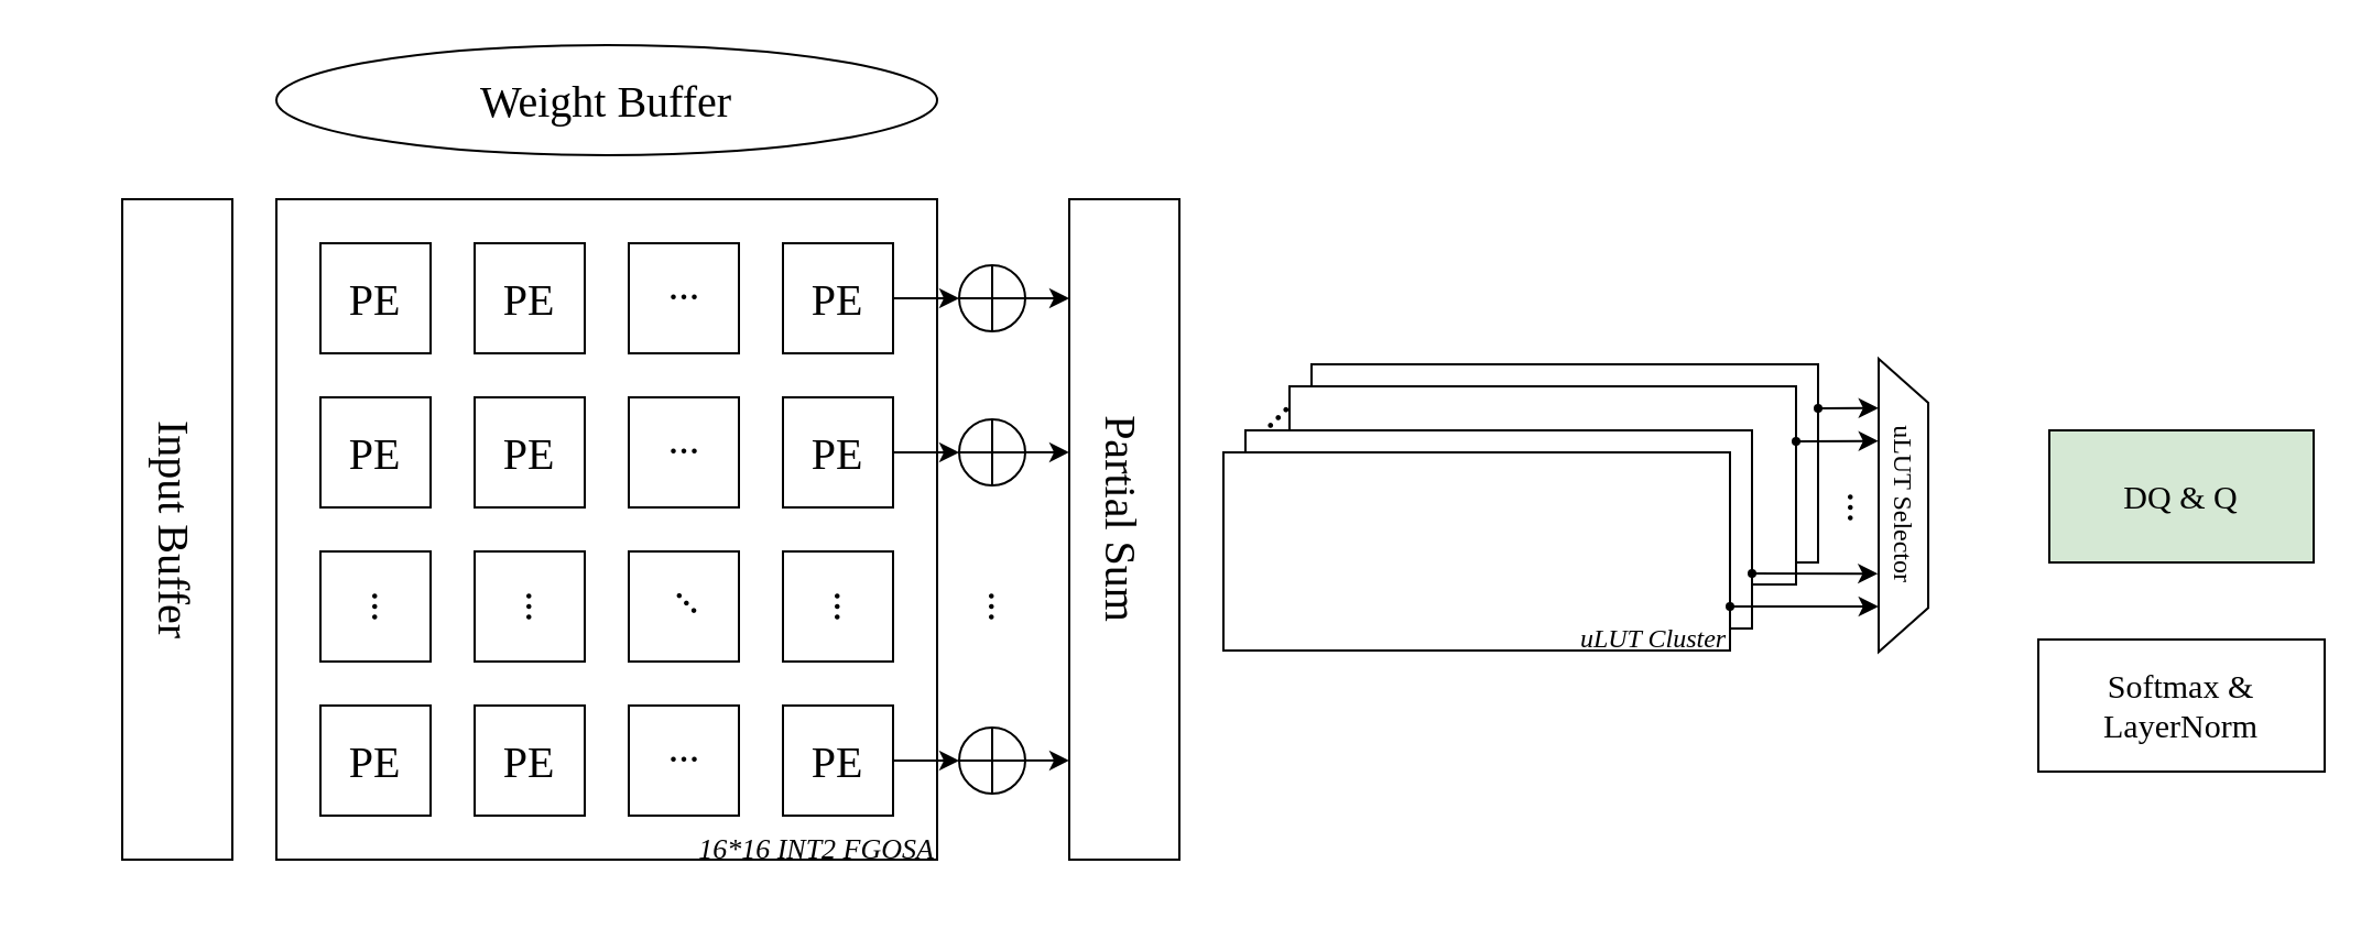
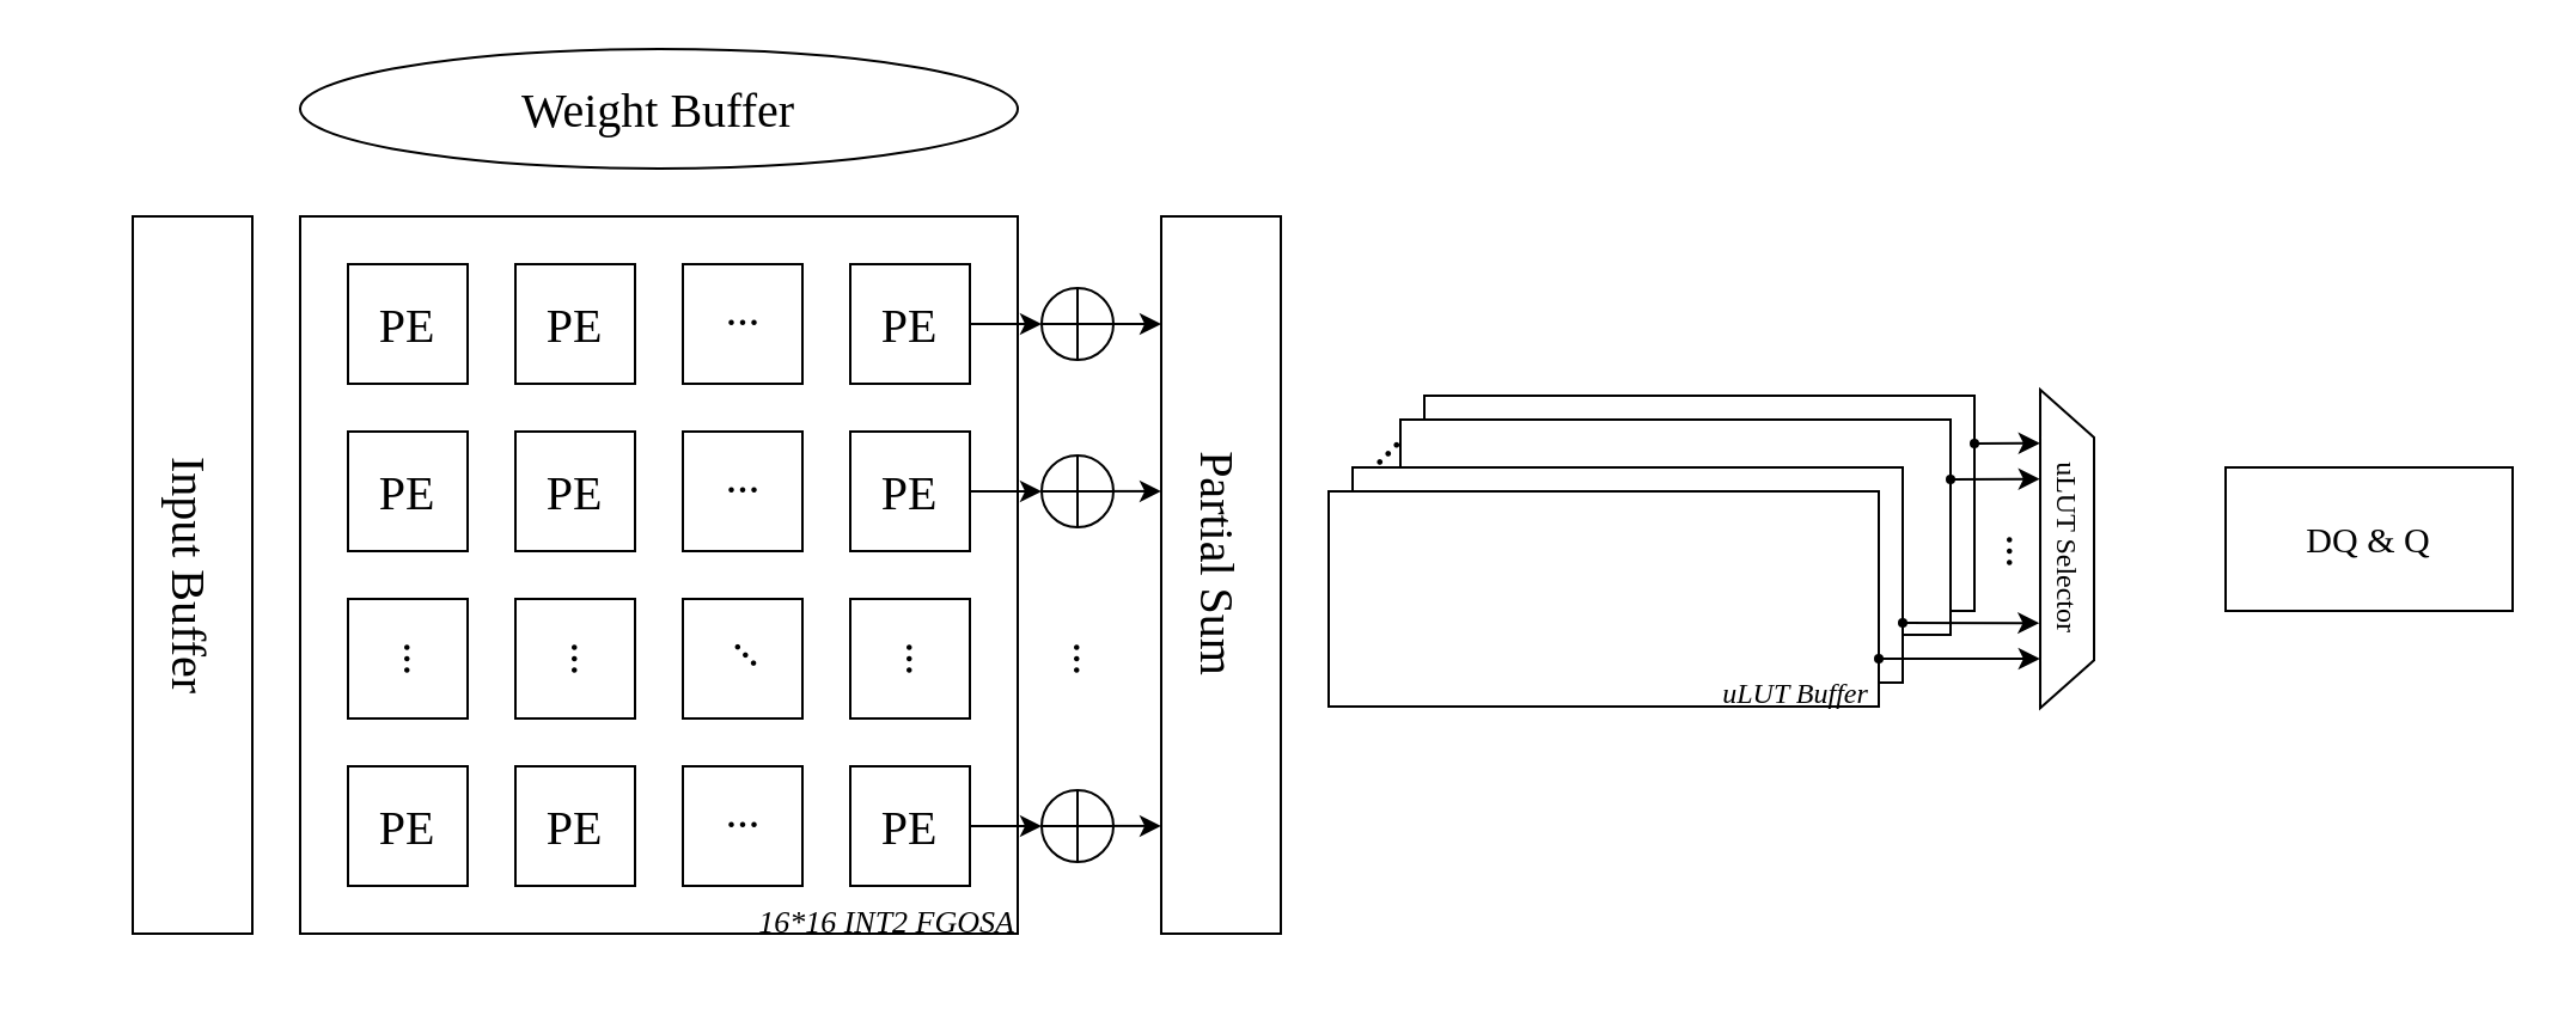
  <mxCell id="0" />
  <mxCell id="1" parent="0" />
  <mxCell id="2" value="" style="rounded=0;whiteSpace=wrap;html=1;" vertex="1" parent="1"><mxGeometry x="595" y="165" width="230" height="90" as="geometry" /></mxCell>
  <mxCell id="3" value="" style="rounded=0;whiteSpace=wrap;html=1;" vertex="1" parent="1"><mxGeometry x="125" y="90" width="300" height="300" as="geometry" /></mxCell>
  <mxCell id="4" value="&lt;font face=&quot;Times New Roman&quot; style=&quot;font-size: 20px;&quot;&gt;PE&lt;/font&gt;" style="rounded=0;whiteSpace=wrap;html=1;" vertex="1" parent="1"><mxGeometry x="145" y="110" width="50" height="50" as="geometry" /></mxCell>
  <mxCell id="5" value="&lt;span style=&quot;font-family: &amp;quot;Times New Roman&amp;quot;; font-size: 20px;&quot;&gt;PE&lt;/span&gt;" style="rounded=0;whiteSpace=wrap;html=1;" vertex="1" parent="1"><mxGeometry x="215" y="110" width="50" height="50" as="geometry" /></mxCell>
  <mxCell id="6" value="" style="rounded=0;whiteSpace=wrap;html=1;" vertex="1" parent="1"><mxGeometry x="285" y="110" width="50" height="50" as="geometry" /></mxCell>
  <mxCell id="7" value="" style="edgeStyle=orthogonalEdgeStyle;rounded=0;orthogonalLoop=1;jettySize=auto;html=1;" edge="1" parent="1" source="8" target="42"><mxGeometry relative="1" as="geometry" /></mxCell>
  <mxCell id="8" value="&lt;span style=&quot;font-family: &amp;quot;Times New Roman&amp;quot;; font-size: 20px;&quot;&gt;PE&lt;/span&gt;" style="rounded=0;whiteSpace=wrap;html=1;" vertex="1" parent="1"><mxGeometry x="355" y="110" width="50" height="50" as="geometry" /></mxCell>
  <mxCell id="9" value="&lt;span style=&quot;font-family: &amp;quot;Times New Roman&amp;quot;; font-size: 20px;&quot;&gt;PE&lt;/span&gt;" style="rounded=0;whiteSpace=wrap;html=1;" vertex="1" parent="1"><mxGeometry x="145" y="180" width="50" height="50" as="geometry" /></mxCell>
  <mxCell id="10" value="&lt;span style=&quot;font-family: &amp;quot;Times New Roman&amp;quot;; font-size: 20px;&quot;&gt;PE&lt;/span&gt;" style="rounded=0;whiteSpace=wrap;html=1;" vertex="1" parent="1"><mxGeometry x="215" y="180" width="50" height="50" as="geometry" /></mxCell>
  <mxCell id="11" value="" style="rounded=0;whiteSpace=wrap;html=1;" vertex="1" parent="1"><mxGeometry x="285" y="180" width="50" height="50" as="geometry" /></mxCell>
  <mxCell id="12" value="" style="edgeStyle=orthogonalEdgeStyle;rounded=0;orthogonalLoop=1;jettySize=auto;html=1;" edge="1" parent="1" source="13" target="43"><mxGeometry relative="1" as="geometry" /></mxCell>
  <mxCell id="13" value="&lt;span style=&quot;font-family: &amp;quot;Times New Roman&amp;quot;; font-size: 20px;&quot;&gt;PE&lt;/span&gt;" style="rounded=0;whiteSpace=wrap;html=1;" vertex="1" parent="1"><mxGeometry x="355" y="180" width="50" height="50" as="geometry" /></mxCell>
  <mxCell id="14" value="" style="rounded=0;whiteSpace=wrap;html=1;" vertex="1" parent="1"><mxGeometry x="145" y="250" width="50" height="50" as="geometry" /></mxCell>
  <mxCell id="15" value="" style="rounded=0;whiteSpace=wrap;html=1;" vertex="1" parent="1"><mxGeometry x="215" y="250" width="50" height="50" as="geometry" /></mxCell>
  <mxCell id="16" value="" style="rounded=0;whiteSpace=wrap;html=1;" vertex="1" parent="1"><mxGeometry x="285" y="250" width="50" height="50" as="geometry" /></mxCell>
  <mxCell id="17" value="" style="rounded=0;whiteSpace=wrap;html=1;" vertex="1" parent="1"><mxGeometry x="355" y="250" width="50" height="50" as="geometry" /></mxCell>
  <mxCell id="18" value="&lt;span style=&quot;font-family: &amp;quot;Times New Roman&amp;quot;; font-size: 20px;&quot;&gt;PE&lt;/span&gt;" style="rounded=0;whiteSpace=wrap;html=1;" vertex="1" parent="1"><mxGeometry x="145" y="320" width="50" height="50" as="geometry" /></mxCell>
  <mxCell id="19" value="&lt;span style=&quot;font-family: &amp;quot;Times New Roman&amp;quot;; font-size: 20px;&quot;&gt;PE&lt;/span&gt;" style="rounded=0;whiteSpace=wrap;html=1;" vertex="1" parent="1"><mxGeometry x="215" y="320" width="50" height="50" as="geometry" /></mxCell>
  <mxCell id="20" value="" style="rounded=0;whiteSpace=wrap;html=1;" vertex="1" parent="1"><mxGeometry x="285" y="320" width="50" height="50" as="geometry" /></mxCell>
  <mxCell id="21" value="" style="edgeStyle=orthogonalEdgeStyle;rounded=0;orthogonalLoop=1;jettySize=auto;html=1;" edge="1" parent="1" source="22" target="44"><mxGeometry relative="1" as="geometry" /></mxCell>
  <mxCell id="22" value="&lt;span style=&quot;font-family: &amp;quot;Times New Roman&amp;quot;; font-size: 20px;&quot;&gt;PE&lt;/span&gt;" style="rounded=0;whiteSpace=wrap;html=1;" vertex="1" parent="1"><mxGeometry x="355" y="320" width="50" height="50" as="geometry" /></mxCell>
  <mxCell id="23" value="&lt;font style=&quot;font-size: 19px;&quot; face=&quot;Times New Roman&quot;&gt;...&lt;/font&gt;" style="text;html=1;align=center;verticalAlign=middle;resizable=0;points=[];autosize=1;strokeColor=none;fillColor=none;" vertex="1" parent="1"><mxGeometry x="290" y="110" width="40" height="40" as="geometry" /></mxCell>
  <mxCell id="24" value="&lt;font style=&quot;font-size: 19px;&quot; face=&quot;Times New Roman&quot;&gt;...&lt;/font&gt;" style="text;html=1;align=center;verticalAlign=middle;resizable=0;points=[];autosize=1;strokeColor=none;fillColor=none;" vertex="1" parent="1"><mxGeometry x="290" y="180" width="40" height="40" as="geometry" /></mxCell>
  <mxCell id="25" value="&lt;font style=&quot;font-size: 19px;&quot; face=&quot;Times New Roman&quot;&gt;...&lt;/font&gt;" style="text;html=1;align=center;verticalAlign=middle;resizable=0;points=[];autosize=1;strokeColor=none;fillColor=none;" vertex="1" parent="1"><mxGeometry x="290" y="320" width="40" height="40" as="geometry" /></mxCell>
  <mxCell id="26" value="&lt;font style=&quot;font-size: 19px;&quot; face=&quot;Times New Roman&quot;&gt;...&lt;/font&gt;" style="text;html=1;align=center;verticalAlign=middle;resizable=0;points=[];autosize=1;strokeColor=none;fillColor=none;rotation=90;" vertex="1" parent="1"><mxGeometry x="365" y="255" width="40" height="40" as="geometry" /></mxCell>
  <mxCell id="27" value="&lt;font style=&quot;font-size: 19px;&quot; face=&quot;Times New Roman&quot;&gt;...&lt;/font&gt;" style="text;html=1;align=center;verticalAlign=middle;resizable=0;points=[];autosize=1;strokeColor=none;fillColor=none;rotation=90;" vertex="1" parent="1"><mxGeometry x="225" y="255" width="40" height="40" as="geometry" /></mxCell>
  <mxCell id="28" value="&lt;font style=&quot;font-size: 19px;&quot; face=&quot;Times New Roman&quot;&gt;...&lt;/font&gt;" style="text;html=1;align=center;verticalAlign=middle;resizable=0;points=[];autosize=1;strokeColor=none;fillColor=none;rotation=90;" vertex="1" parent="1"><mxGeometry x="155" y="255" width="40" height="40" as="geometry" /></mxCell>
  <mxCell id="29" value="&lt;font face=&quot;Times New Roman&quot; style=&quot;font-size: 19px;&quot;&gt;...&lt;/font&gt;" style="text;html=1;align=center;verticalAlign=middle;resizable=0;points=[];autosize=1;strokeColor=none;fillColor=none;rotation=45;" vertex="1" parent="1"><mxGeometry x="295" y="250" width="40" height="40" as="geometry" /></mxCell>
  <mxCell id="30" value="" style="rounded=0;whiteSpace=wrap;html=1;" vertex="1" parent="1"><mxGeometry x="585" y="175" width="230" height="90" as="geometry" /></mxCell>
  <mxCell id="31" value="" style="rounded=0;whiteSpace=wrap;html=1;" vertex="1" parent="1"><mxGeometry x="565" y="195" width="230" height="90" as="geometry" /></mxCell>
  <mxCell id="32" value="" style="rounded=0;whiteSpace=wrap;html=1;" vertex="1" parent="1"><mxGeometry x="555" y="205" width="230" height="90" as="geometry" /></mxCell>
  <mxCell id="33" value="&lt;font face=&quot;Times New Roman&quot; style=&quot;font-size: 20px;&quot;&gt;...&lt;/font&gt;" style="text;html=1;align=center;verticalAlign=middle;resizable=0;points=[];autosize=1;strokeColor=none;fillColor=none;rotation=-45;" vertex="1" parent="1"><mxGeometry x="555" y="165" width="40" height="40" as="geometry" /></mxCell>
- <mxCell id="34" value="&lt;font face=&quot;Times New Roman&quot;&gt;&lt;i&gt;uLUT Cluster&lt;/i&gt;&lt;/font&gt;" style="text;html=1;align=center;verticalAlign=middle;resizable=0;points=[];autosize=1;strokeColor=none;fillColor=none;" vertex="1" parent="1"><mxGeometry x="705" y="275" width="90" height="30" as="geometry" /></mxCell>
- <mxCell id="35" value="&lt;font face=&quot;Times New Roman&quot; style=&quot;font-size: 15px;&quot;&gt;Softmax &amp;amp; LayerNorm&lt;/font&gt;" style="rounded=0;whiteSpace=wrap;html=1;" vertex="1" parent="1"><mxGeometry x="925" y="290" width="130" height="60" as="geometry" /></mxCell>
+ <mxCell id="34" value="&lt;font face=&quot;Times New Roman&quot;&gt;&lt;i&gt;uLUT Buffer&lt;/i&gt;&lt;/font&gt;" style="text;html=1;align=center;verticalAlign=middle;resizable=0;points=[];autosize=1;strokeColor=none;fillColor=none;" vertex="1" parent="1"><mxGeometry x="705" y="275" width="90" height="30" as="geometry" /></mxCell>
  <mxCell id="36" value="" style="rounded=0;whiteSpace=wrap;html=1;" vertex="1" parent="1"><mxGeometry x="55" y="90" width="50" height="300" as="geometry" /></mxCell>
- <mxCell id="37" value="&lt;font style=&quot;font-size: 15px;&quot; face=&quot;Times New Roman&quot;&gt;DQ &amp;amp; Q&lt;/font&gt;" style="whiteSpace=wrap;html=1;fillColor=#d5e8d4;" vertex="1" parent="1"><mxGeometry x="930" y="195" width="120" height="60" as="geometry" /></mxCell>
+ <mxCell id="37" value="&lt;font style=&quot;font-size: 15px;&quot; face=&quot;Times New Roman&quot;&gt;DQ &amp;amp; Q&lt;/font&gt;" style="whiteSpace=wrap;html=1;" vertex="1" parent="1"><mxGeometry x="930" y="195" width="120" height="60" as="geometry" /></mxCell>
  <mxCell id="38" value="&lt;i style=&quot;font-family: &amp;quot;Times New Roman&amp;quot;; font-size: 13px;&quot;&gt;16*16 INT2 FGOSA&lt;/i&gt;" style="text;html=1;align=center;verticalAlign=middle;resizable=0;points=[];autosize=1;strokeColor=none;fillColor=none;" vertex="1" parent="1"><mxGeometry x="305" y="370" width="130" height="30" as="geometry" /></mxCell>
  <mxCell id="39" value="&lt;font style=&quot;font-size: 20px;&quot; face=&quot;Times New Roman&quot;&gt;Input Buffer&lt;/font&gt;" style="text;html=1;align=center;verticalAlign=middle;resizable=0;points=[];autosize=1;strokeColor=none;fillColor=none;rotation=90;" vertex="1" parent="1"><mxGeometry x="20" y="220" width="120" height="40" as="geometry" /></mxCell>
  <mxCell id="40" value="&lt;font face=&quot;Times New Roman&quot; style=&quot;font-size: 20px;&quot;&gt;Weight Buffer&lt;/font&gt;" style="ellipse;whiteSpace=wrap;html=1;" vertex="1" parent="1"><mxGeometry x="125" y="20" width="300" height="50" as="geometry" /></mxCell>
  <mxCell id="41" value="" style="edgeStyle=orthogonalEdgeStyle;rounded=0;orthogonalLoop=1;jettySize=auto;html=1;" edge="1" parent="1" source="42"><mxGeometry relative="1" as="geometry"><mxPoint x="485" y="135" as="targetPoint" /></mxGeometry></mxCell>
  <mxCell id="42" value="" style="shape=orEllipse;perimeter=ellipsePerimeter;whiteSpace=wrap;html=1;backgroundOutline=1;" vertex="1" parent="1"><mxGeometry x="435" y="120" width="30" height="30" as="geometry" /></mxCell>
  <mxCell id="43" value="" style="shape=orEllipse;perimeter=ellipsePerimeter;whiteSpace=wrap;html=1;backgroundOutline=1;" vertex="1" parent="1"><mxGeometry x="435" y="190" width="30" height="30" as="geometry" /></mxCell>
  <mxCell id="44" value="" style="shape=orEllipse;perimeter=ellipsePerimeter;whiteSpace=wrap;html=1;backgroundOutline=1;" vertex="1" parent="1"><mxGeometry x="435" y="330" width="30" height="30" as="geometry" /></mxCell>
  <mxCell id="45" value="" style="edgeStyle=orthogonalEdgeStyle;rounded=0;orthogonalLoop=1;jettySize=auto;html=1;" edge="1" parent="1"><mxGeometry relative="1" as="geometry"><mxPoint x="465" y="204.95" as="sourcePoint" /><mxPoint x="485" y="204.95" as="targetPoint" /></mxGeometry></mxCell>
  <mxCell id="46" value="" style="edgeStyle=orthogonalEdgeStyle;rounded=0;orthogonalLoop=1;jettySize=auto;html=1;" edge="1" parent="1"><mxGeometry relative="1" as="geometry"><mxPoint x="465" y="344.95" as="sourcePoint" /><mxPoint x="485" y="344.95" as="targetPoint" /></mxGeometry></mxCell>
  <mxCell id="47" value="&lt;font style=&quot;font-size: 19px;&quot; face=&quot;Times New Roman&quot;&gt;...&lt;/font&gt;" style="text;html=1;align=center;verticalAlign=middle;resizable=0;points=[];autosize=1;strokeColor=none;fillColor=none;rotation=90;" vertex="1" parent="1"><mxGeometry x="435" y="255" width="40" height="40" as="geometry" /></mxCell>
  <mxCell id="48" value="" style="rounded=0;whiteSpace=wrap;html=1;" vertex="1" parent="1"><mxGeometry x="485" y="90" width="50" height="300" as="geometry" /></mxCell>
  <mxCell id="49" value="&lt;font style=&quot;font-size: 20px;&quot; face=&quot;Times New Roman&quot;&gt;Partial Sum&lt;/font&gt;" style="text;html=1;align=center;verticalAlign=middle;resizable=0;points=[];autosize=1;strokeColor=none;fillColor=none;rotation=90;" vertex="1" parent="1"><mxGeometry x="450" y="215" width="120" height="40" as="geometry" /></mxCell>
  <mxCell id="50" value="&lt;font face=&quot;Times New Roman&quot;&gt;uLUT Selector&lt;/font&gt;" style="shape=trapezoid;perimeter=trapezoidPerimeter;whiteSpace=wrap;html=1;fixedSize=1;rotation=90;" vertex="1" parent="1"><mxGeometry x="797.2" y="217.81" width="133.12" height="22.5" as="geometry" /></mxCell>
  <mxCell id="51" value="" style="endArrow=classic;html=1;rounded=0;entryX=0.206;entryY=1.005;entryDx=0;entryDy=0;entryPerimeter=0;" edge="1" parent="1"><mxGeometry width="50" height="50" relative="1" as="geometry"><mxPoint x="825" y="184.94" as="sourcePoint" /><mxPoint x="852.397" y="184.863" as="targetPoint" /></mxGeometry></mxCell>
  <mxCell id="52" value="" style="endArrow=classic;html=1;rounded=0;entryX=0.206;entryY=1.005;entryDx=0;entryDy=0;entryPerimeter=0;" edge="1" parent="1"><mxGeometry width="50" height="50" relative="1" as="geometry"><mxPoint x="815" y="200" as="sourcePoint" /><mxPoint x="852.397" y="199.86" as="targetPoint" /></mxGeometry></mxCell>
  <mxCell id="53" value="" style="endArrow=classic;html=1;rounded=0;entryX=0.206;entryY=1.005;entryDx=0;entryDy=0;entryPerimeter=0;exitX=0.883;exitY=0.001;exitDx=0;exitDy=0;exitPerimeter=0;" edge="1" parent="1" source="34"><mxGeometry width="50" height="50" relative="1" as="geometry"><mxPoint x="815" y="275.14" as="sourcePoint" /><mxPoint x="852.397" y="275" as="targetPoint" /></mxGeometry></mxCell>
  <mxCell id="54" value="" style="shape=waypoint;sketch=0;fillStyle=solid;size=6;pointerEvents=1;points=[];fillColor=none;resizable=0;rotatable=0;perimeter=centerPerimeter;snapToPoint=1;fontSize=11;strokeWidth=0;" vertex="1" parent="1"><mxGeometry x="775" y="265" width="20" height="20" as="geometry" /></mxCell>
  <mxCell id="55" value="" style="shape=waypoint;sketch=0;fillStyle=solid;size=6;pointerEvents=1;points=[];fillColor=none;resizable=0;rotatable=0;perimeter=centerPerimeter;snapToPoint=1;fontSize=11;strokeWidth=0;" vertex="1" parent="1"><mxGeometry x="805" y="190" width="20" height="20" as="geometry" /></mxCell>
  <mxCell id="56" value="" style="shape=waypoint;sketch=0;fillStyle=solid;size=6;pointerEvents=1;points=[];fillColor=none;resizable=0;rotatable=0;perimeter=centerPerimeter;snapToPoint=1;fontSize=11;strokeWidth=0;" vertex="1" parent="1"><mxGeometry x="815" y="175" width="20" height="20" as="geometry" /></mxCell>
  <mxCell id="57" value="" style="shape=waypoint;sketch=0;fillStyle=solid;size=6;pointerEvents=1;points=[];fillColor=none;resizable=0;rotatable=0;perimeter=centerPerimeter;snapToPoint=1;fontSize=11;strokeWidth=0;" vertex="1" parent="1"><mxGeometry x="785" y="250" width="20" height="20" as="geometry" /></mxCell>
  <mxCell id="58" value="" style="endArrow=classic;html=1;rounded=0;entryX=0.733;entryY=1.015;entryDx=0;entryDy=0;entryPerimeter=0;" edge="1" parent="1" target="50"><mxGeometry width="50" height="50" relative="1" as="geometry"><mxPoint x="795" y="260" as="sourcePoint" /><mxPoint x="849.197" y="259.93" as="targetPoint" /></mxGeometry></mxCell>
  <mxCell id="59" value="&lt;font style=&quot;font-size: 19px;&quot; face=&quot;Times New Roman&quot;&gt;...&lt;/font&gt;" style="text;html=1;align=center;verticalAlign=middle;resizable=0;points=[];autosize=1;strokeColor=none;fillColor=none;rotation=90;" vertex="1" parent="1"><mxGeometry x="825" y="210" width="40" height="40" as="geometry" /></mxCell>
